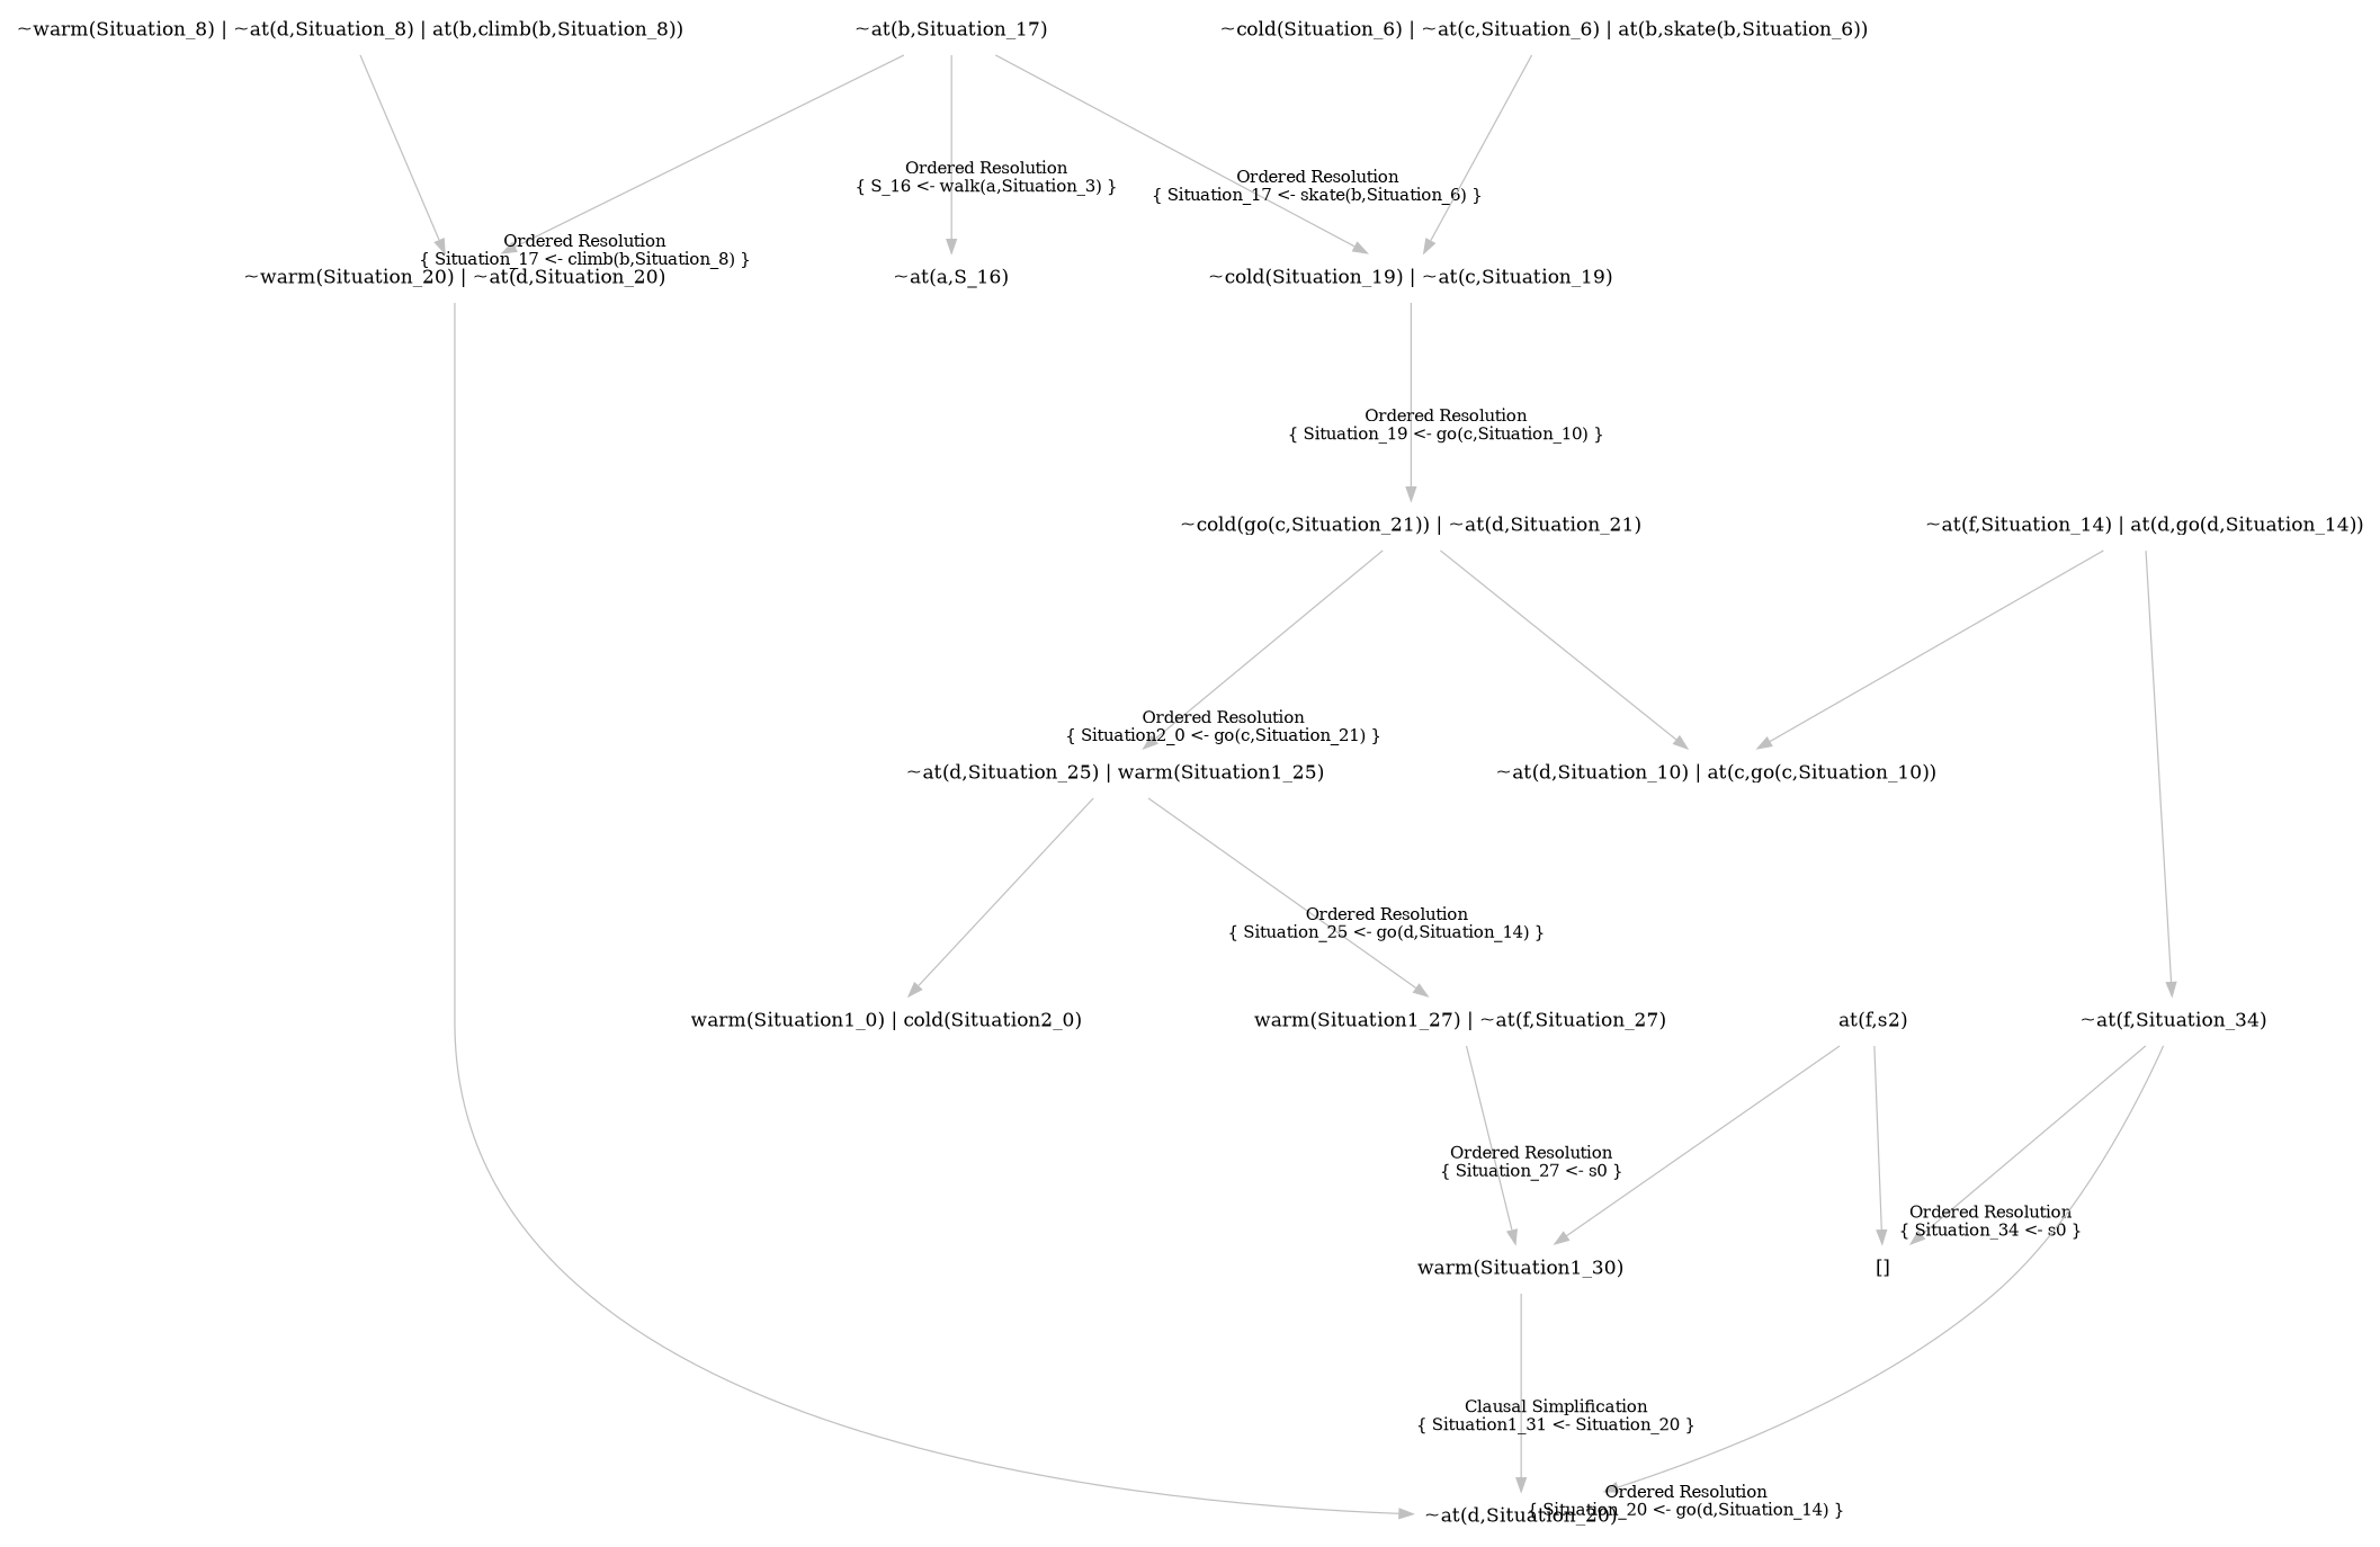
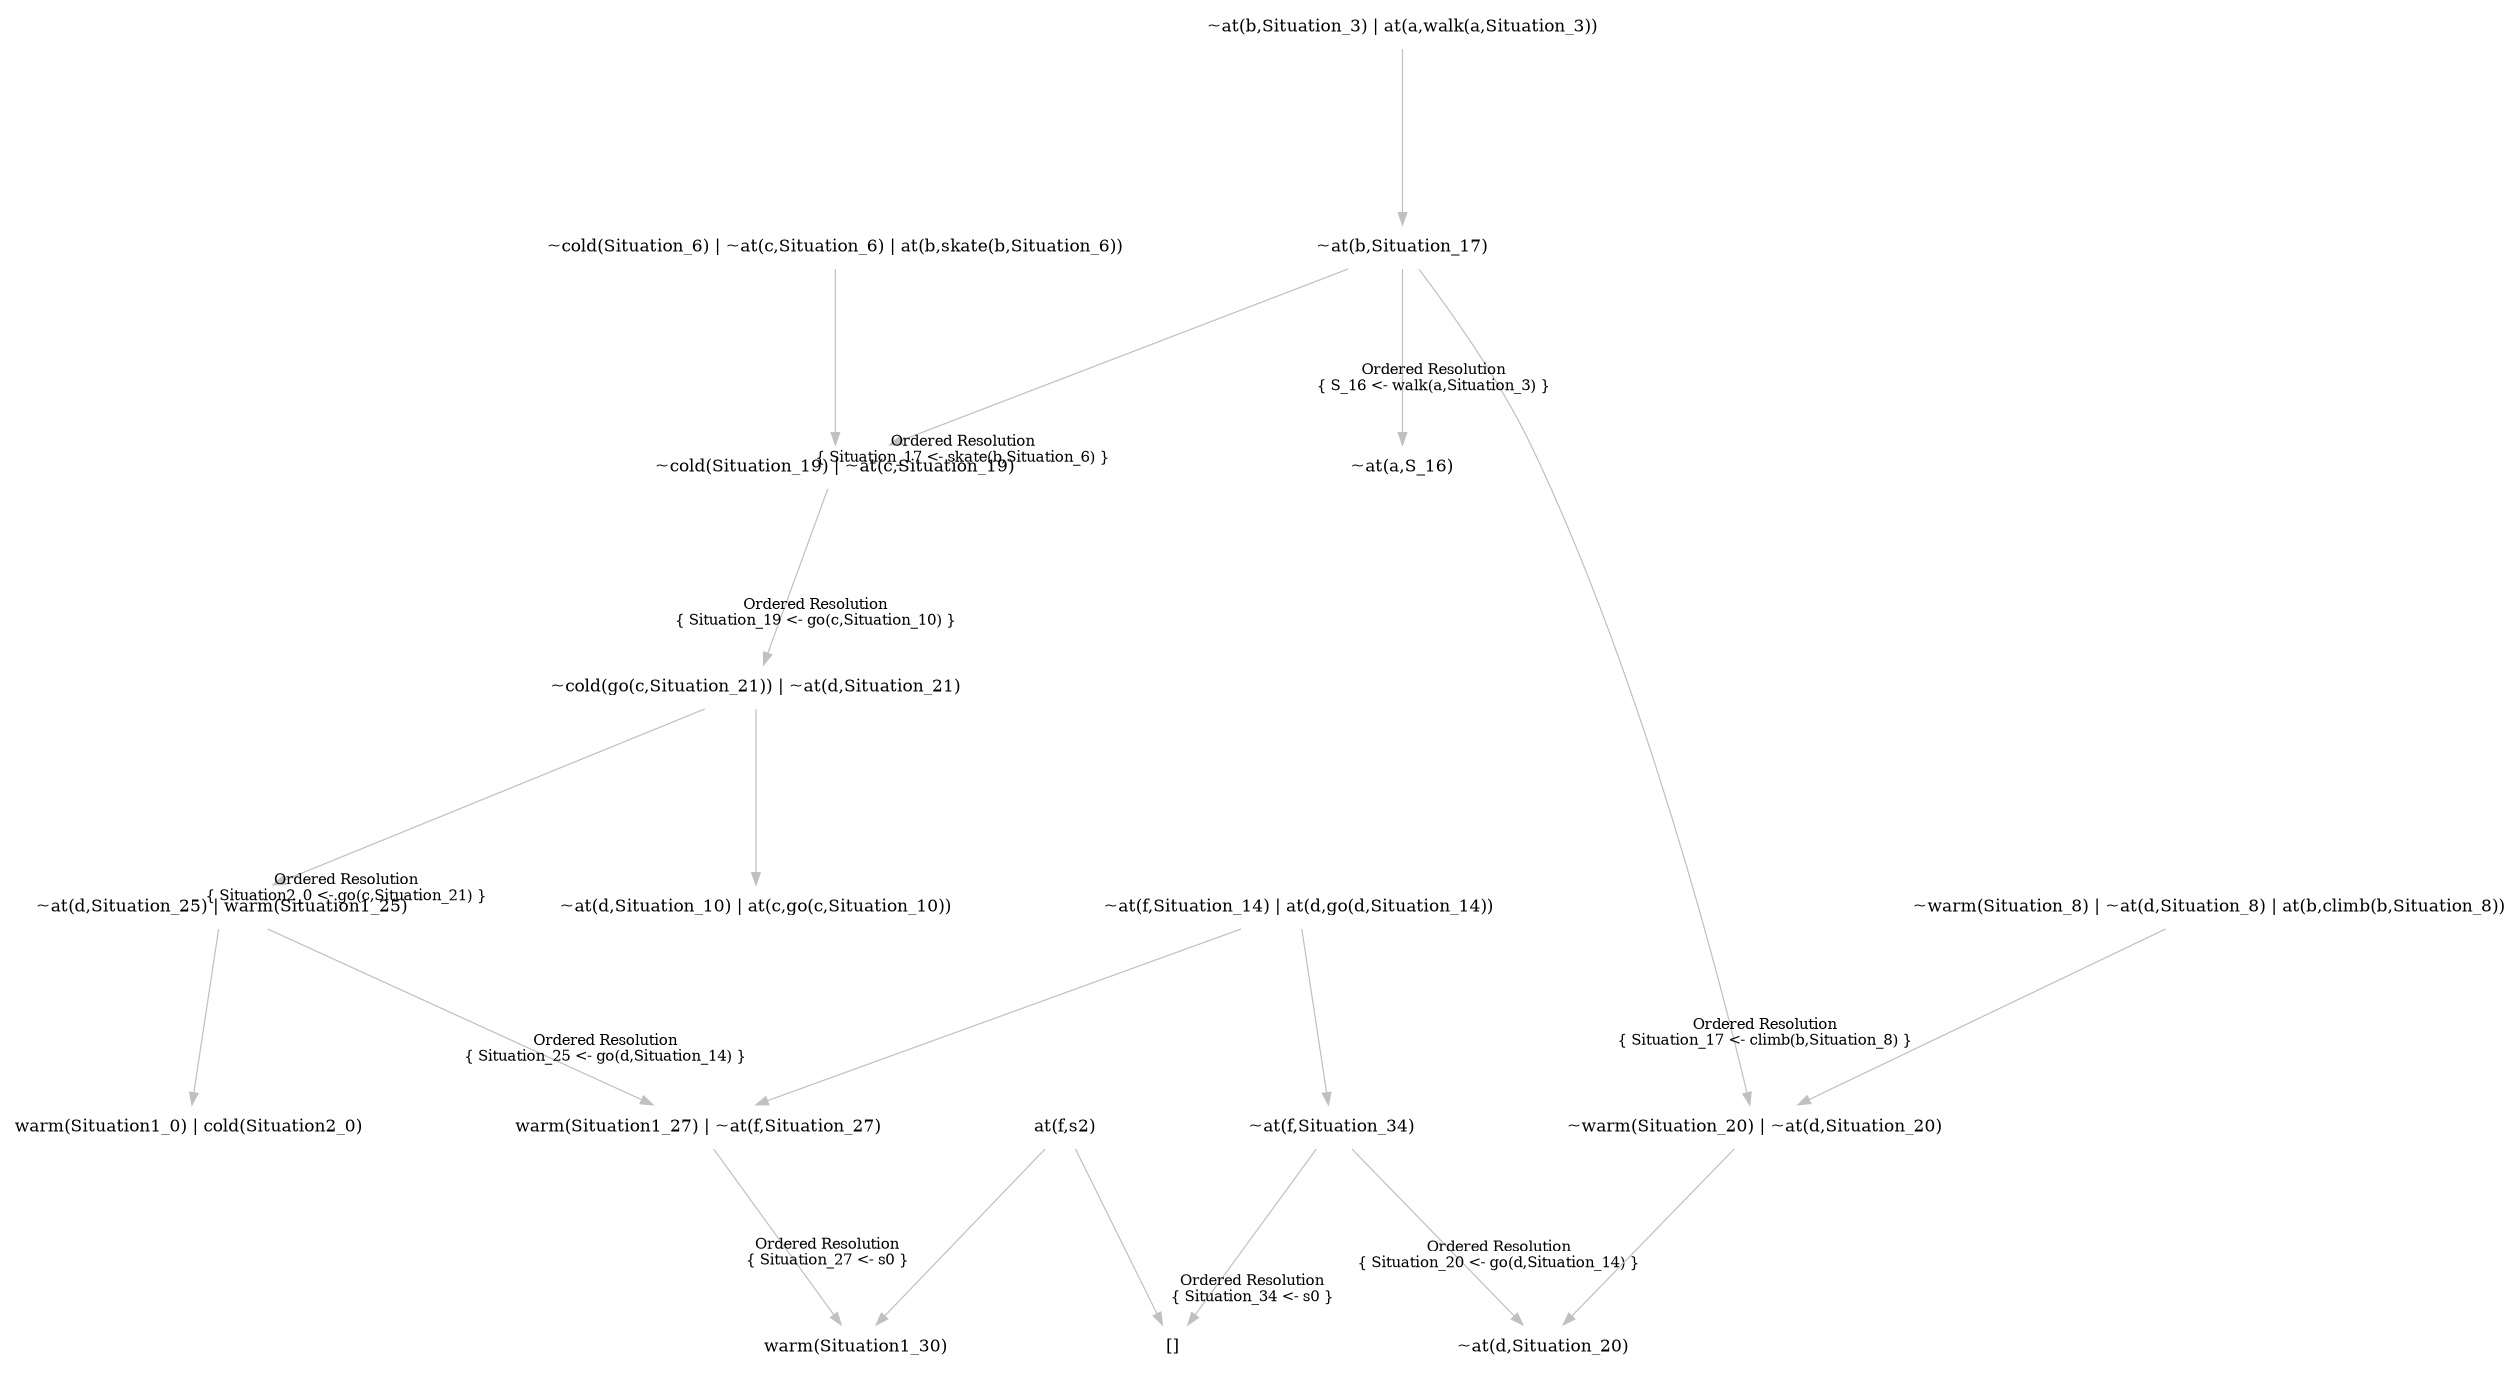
  digraph {
    nodesep=1.5
    ranksep=2
    node [shape=plaintext]
    edge [color=gray]
    "~at(f,Situation_34)"
    "[]"
    "~at(d,Situation_20)"
    n4 [label="warm(Situation1_30)"]
    "warm(Situation1_27) | ~at(f,Situation_27)"
    "~at(d,Situation_25) | warm(Situation1_25)"
    "warm(Situation1_0) | cold(Situation2_0)"
    "~cold(go(c,Situation_21)) | ~at(d,Situation_21)"
    "~at(d,Situation_10) | at(c,go(c,Situation_10))"
    "~cold(Situation_19) | ~at(c,Situation_19)"
    "~at(b,Situation_17)"
    "~warm(Situation_20) | ~at(d,Situation_20)"
    "~at(a,S_16)"
+   "~at(b,Situation_3) | at(a,walk(a,Situation_3))"
    "~cold(Situation_6) | ~at(c,Situation_6) | at(b,skate(b,Situation_6))"
    "~at(f,Situation_14) | at(d,go(d,Situation_14))"
    n17 [label="at(f,s2)"]
    "~warm(Situation_8) | ~at(d,Situation_8) | at(b,climb(b,Situation_8))"
    "~at(f,Situation_34)" -> "[]" [headlabel="Ordered Resolution\n{ Situation_34 <- s0 }" labeldistance=6 labelfontcolor=black labelfontsize=12]
    "~at(f,Situation_34)" -> "~at(d,Situation_20)" [headlabel="Ordered Resolution\n{ Situation_20 <- go(d,Situation_14) }" labeldistance=6 labelfontcolor=black labelfontsize=12]
-   n4 -> "~at(d,Situation_20)" [headlabel="Clausal Simplification\n{ Situation1_31 <- Situation_20 }" labeldistance=6 labelfontcolor=black labelfontsize=12]
    "warm(Situation1_27) | ~at(f,Situation_27)" -> n4 [headlabel="Ordered Resolution\n{ Situation_27 <- s0 }" labeldistance=6 labelfontcolor=black labelfontsize=12]
    "~at(d,Situation_25) | warm(Situation1_25)" -> "warm(Situation1_27) | ~at(f,Situation_27)" [headlabel="Ordered Resolution\n{ Situation_25 <- go(d,Situation_14) }" labeldistance=6 labelfontcolor=black labelfontsize=12]
    "~at(d,Situation_25) | warm(Situation1_25)" -> "warm(Situation1_0) | cold(Situation2_0)"
    "~cold(go(c,Situation_21)) | ~at(d,Situation_21)" -> "~at(d,Situation_25) | warm(Situation1_25)" [headlabel="Ordered Resolution\n{ Situation2_0 <- go(c,Situation_21) }" labeldistance=6 labelfontcolor=black labelfontsize=12]
    "~cold(go(c,Situation_21)) | ~at(d,Situation_21)" -> "~at(d,Situation_10) | at(c,go(c,Situation_10))"
    "~cold(Situation_19) | ~at(c,Situation_19)" -> "~cold(go(c,Situation_21)) | ~at(d,Situation_21)" [headlabel="Ordered Resolution\n{ Situation_19 <- go(c,Situation_10) }" labeldistance=6 labelfontcolor=black labelfontsize=12]
    "~at(b,Situation_17)" -> "~cold(Situation_19) | ~at(c,Situation_19)" [headlabel="Ordered Resolution\n{ Situation_17 <- skate(b,Situation_6) }" labeldistance=6 labelfontcolor=black labelfontsize=12]
    "~at(b,Situation_17)" -> "~warm(Situation_20) | ~at(d,Situation_20)" [headlabel="Ordered Resolution\n{ Situation_17 <- climb(b,Situation_8) }" labeldistance=6 labelfontcolor=black labelfontsize=12]
    "~at(b,Situation_17)" -> "~at(a,S_16)" [headlabel="Ordered Resolution\n{ S_16 <- walk(a,Situation_3) }" labeldistance=6 labelfontcolor=black labelfontsize=12]
    "~warm(Situation_20) | ~at(d,Situation_20)" -> "~at(d,Situation_20)"
+   "~at(b,Situation_3) | at(a,walk(a,Situation_3))" -> "~at(b,Situation_17)"
    "~cold(Situation_6) | ~at(c,Situation_6) | at(b,skate(b,Situation_6))" -> "~cold(Situation_19) | ~at(c,Situation_19)"
    "~at(f,Situation_14) | at(d,go(d,Situation_14))" -> "~at(f,Situation_34)"
-   "~at(f,Situation_14) | at(d,go(d,Situation_14))" -> "~at(d,Situation_10) | at(c,go(c,Situation_10))"
+   "~at(f,Situation_14) | at(d,go(d,Situation_14))" -> "warm(Situation1_27) | ~at(f,Situation_27)"
    n17 -> "[]"
    n17 -> n4
    "~warm(Situation_8) | ~at(d,Situation_8) | at(b,climb(b,Situation_8))" -> "~warm(Situation_20) | ~at(d,Situation_20)"
  }
